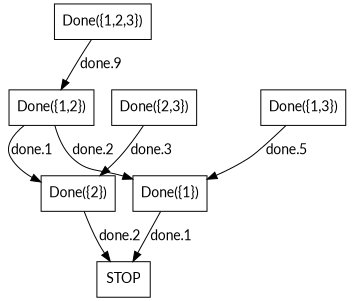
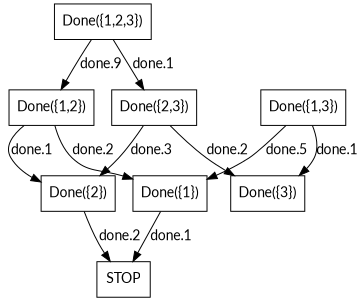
  digraph {
    fontname=Lato
    rankdir=TB
    node [bgcolor=white fillcolor=white fontname=Lato shape=box style=filled]
    edge [fontname=Lato]
    n1 [label="Done({1,2,3})"]
    n2 [label="Done({1,2})"]
    n3 [label="Done({2,3})"]
    n4 [label="Done({1})"]
    n5 [label="Done({2})"]
    n6 [label="Done({1,3})"]
+   n7 [label="Done({3})"]
    n8 [label=STOP]
    n1 -> n2 [label="done.9"]
+   n1 -> n3 [label="done.1"]
    n2 -> n4 [label="done.2"]
    n2 -> n5 [label="done.1"]
    n3 -> n5 [label="done.3"]
+   n3 -> n7 [label="done.2"]
    n4 -> n8 [label="done.1"]
    n5 -> n8 [label="done.2"]
    n6 -> n4 [label="done.5"]
+   n6 -> n7 [label="done.1"]
  }
